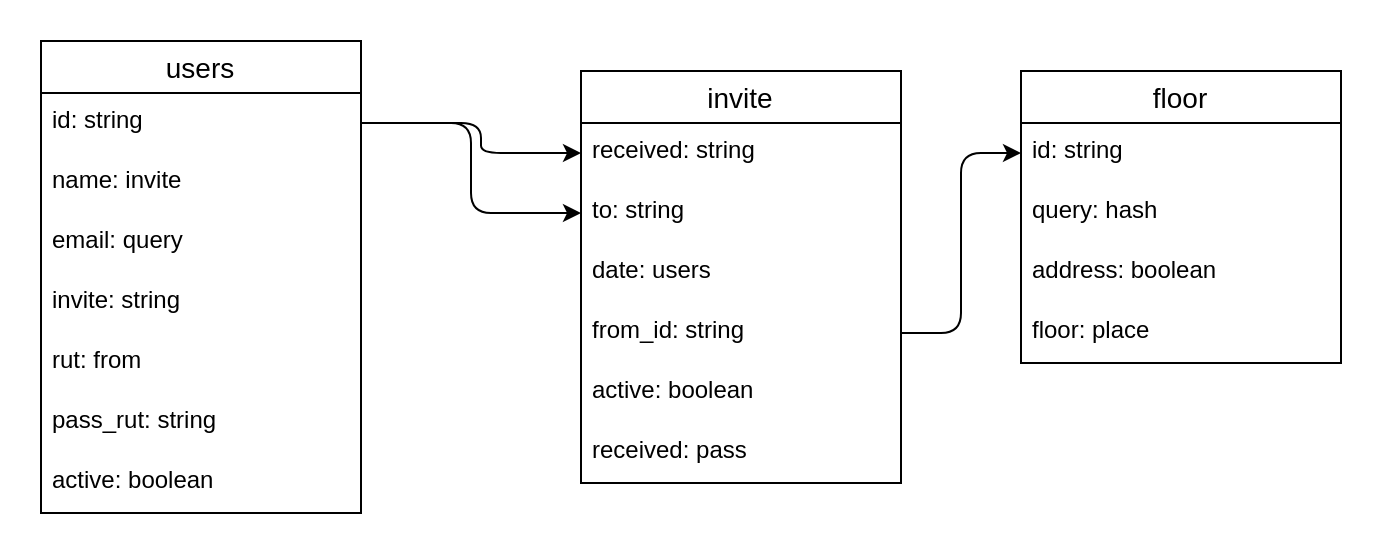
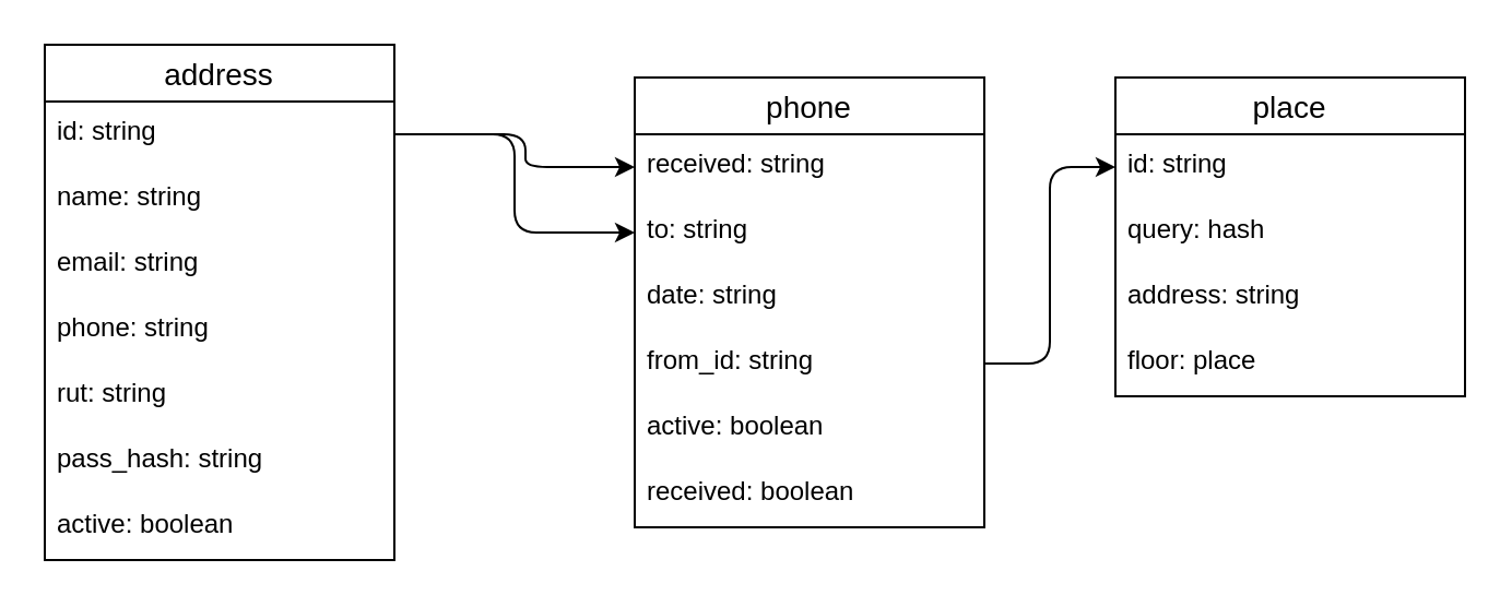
  <mxCell id="0" />
  <mxCell id="1" parent="0" />
- <mxCell id="2" value="users" style="swimlane;fontStyle=0;childLayout=stackLayout;horizontal=1;startSize=26;horizontalStack=0;resizeParent=1;resizeParentMax=0;resizeLast=0;collapsible=1;marginBottom=0;align=center;fontSize=14;" vertex="1" parent="1"><mxGeometry x="20" y="20" width="160" height="236" as="geometry" /></mxCell>
+ <mxCell id="2" value="address" style="swimlane;fontStyle=0;childLayout=stackLayout;horizontal=1;startSize=26;horizontalStack=0;resizeParent=1;resizeParentMax=0;resizeLast=0;collapsible=1;marginBottom=0;align=center;fontSize=14;" vertex="1" parent="1"><mxGeometry x="20" y="20" width="160" height="236" as="geometry" /></mxCell>
  <mxCell id="3" value="id: string" style="text;strokeColor=none;fillColor=none;spacingLeft=4;spacingRight=4;overflow=hidden;rotatable=0;points=[[0,0.5],[1,0.5]];portConstraint=eastwest;fontSize=12;" vertex="1" parent="2"><mxGeometry y="26" width="160" height="30" as="geometry" /></mxCell>
- <mxCell id="4" value="name: invite" style="text;strokeColor=none;fillColor=none;spacingLeft=4;spacingRight=4;overflow=hidden;rotatable=0;points=[[0,0.5],[1,0.5]];portConstraint=eastwest;fontSize=12;" vertex="1" parent="2"><mxGeometry y="56" width="160" height="30" as="geometry" /></mxCell>
- <mxCell id="5" value="email: query" style="text;strokeColor=none;fillColor=none;spacingLeft=4;spacingRight=4;overflow=hidden;rotatable=0;points=[[0,0.5],[1,0.5]];portConstraint=eastwest;fontSize=12;" vertex="1" parent="2"><mxGeometry y="86" width="160" height="30" as="geometry" /></mxCell>
- <mxCell id="6" value="invite: string" style="text;strokeColor=none;fillColor=none;spacingLeft=4;spacingRight=4;overflow=hidden;rotatable=0;points=[[0,0.5],[1,0.5]];portConstraint=eastwest;fontSize=12;" vertex="1" parent="2"><mxGeometry y="116" width="160" height="30" as="geometry" /></mxCell>
- <mxCell id="7" value="rut: from" style="text;strokeColor=none;fillColor=none;spacingLeft=4;spacingRight=4;overflow=hidden;rotatable=0;points=[[0,0.5],[1,0.5]];portConstraint=eastwest;fontSize=12;" vertex="1" parent="2"><mxGeometry y="146" width="160" height="30" as="geometry" /></mxCell>
- <mxCell id="8" value="pass_rut: string" style="text;strokeColor=none;fillColor=none;spacingLeft=4;spacingRight=4;overflow=hidden;rotatable=0;points=[[0,0.5],[1,0.5]];portConstraint=eastwest;fontSize=12;" vertex="1" parent="2"><mxGeometry y="176" width="160" height="30" as="geometry" /></mxCell>
+ <mxCell id="4" value="name: string" style="text;strokeColor=none;fillColor=none;spacingLeft=4;spacingRight=4;overflow=hidden;rotatable=0;points=[[0,0.5],[1,0.5]];portConstraint=eastwest;fontSize=12;" vertex="1" parent="2"><mxGeometry y="56" width="160" height="30" as="geometry" /></mxCell>
+ <mxCell id="5" value="email: string" style="text;strokeColor=none;fillColor=none;spacingLeft=4;spacingRight=4;overflow=hidden;rotatable=0;points=[[0,0.5],[1,0.5]];portConstraint=eastwest;fontSize=12;" vertex="1" parent="2"><mxGeometry y="86" width="160" height="30" as="geometry" /></mxCell>
+ <mxCell id="6" value="phone: string" style="text;strokeColor=none;fillColor=none;spacingLeft=4;spacingRight=4;overflow=hidden;rotatable=0;points=[[0,0.5],[1,0.5]];portConstraint=eastwest;fontSize=12;" vertex="1" parent="2"><mxGeometry y="116" width="160" height="30" as="geometry" /></mxCell>
+ <mxCell id="7" value="rut: string" style="text;strokeColor=none;fillColor=none;spacingLeft=4;spacingRight=4;overflow=hidden;rotatable=0;points=[[0,0.5],[1,0.5]];portConstraint=eastwest;fontSize=12;" vertex="1" parent="2"><mxGeometry y="146" width="160" height="30" as="geometry" /></mxCell>
+ <mxCell id="8" value="pass_hash: string" style="text;strokeColor=none;fillColor=none;spacingLeft=4;spacingRight=4;overflow=hidden;rotatable=0;points=[[0,0.5],[1,0.5]];portConstraint=eastwest;fontSize=12;" vertex="1" parent="2"><mxGeometry y="176" width="160" height="30" as="geometry" /></mxCell>
  <mxCell id="9" value="active: boolean" style="text;strokeColor=none;fillColor=none;spacingLeft=4;spacingRight=4;overflow=hidden;rotatable=0;points=[[0,0.5],[1,0.5]];portConstraint=eastwest;fontSize=12;" vertex="1" parent="2"><mxGeometry y="206" width="160" height="30" as="geometry" /></mxCell>
- <mxCell id="10" value="invite" style="swimlane;fontStyle=0;childLayout=stackLayout;horizontal=1;startSize=26;horizontalStack=0;resizeParent=1;resizeParentMax=0;resizeLast=0;collapsible=1;marginBottom=0;align=center;fontSize=14;" vertex="1" parent="1"><mxGeometry x="290" y="35" width="160" height="206" as="geometry" /></mxCell>
+ <mxCell id="10" value="phone" style="swimlane;fontStyle=0;childLayout=stackLayout;horizontal=1;startSize=26;horizontalStack=0;resizeParent=1;resizeParentMax=0;resizeLast=0;collapsible=1;marginBottom=0;align=center;fontSize=14;" vertex="1" parent="1"><mxGeometry x="290" y="35" width="160" height="206" as="geometry" /></mxCell>
  <mxCell id="11" value="received: string" style="text;strokeColor=none;fillColor=none;spacingLeft=4;spacingRight=4;overflow=hidden;rotatable=0;points=[[0,0.5],[1,0.5]];portConstraint=eastwest;fontSize=12;" vertex="1" parent="10"><mxGeometry y="26" width="160" height="30" as="geometry" /></mxCell>
  <mxCell id="12" value="to: string" style="text;strokeColor=none;fillColor=none;spacingLeft=4;spacingRight=4;overflow=hidden;rotatable=0;points=[[0,0.5],[1,0.5]];portConstraint=eastwest;fontSize=12;" vertex="1" parent="10"><mxGeometry y="56" width="160" height="30" as="geometry" /></mxCell>
- <mxCell id="13" value="date: users" style="text;strokeColor=none;fillColor=none;spacingLeft=4;spacingRight=4;overflow=hidden;rotatable=0;points=[[0,0.5],[1,0.5]];portConstraint=eastwest;fontSize=12;" vertex="1" parent="10"><mxGeometry y="86" width="160" height="30" as="geometry" /></mxCell>
+ <mxCell id="13" value="date: string" style="text;strokeColor=none;fillColor=none;spacingLeft=4;spacingRight=4;overflow=hidden;rotatable=0;points=[[0,0.5],[1,0.5]];portConstraint=eastwest;fontSize=12;" vertex="1" parent="10"><mxGeometry y="86" width="160" height="30" as="geometry" /></mxCell>
  <mxCell id="14" value="from_id: string" style="text;strokeColor=none;fillColor=none;spacingLeft=4;spacingRight=4;overflow=hidden;rotatable=0;points=[[0,0.5],[1,0.5]];portConstraint=eastwest;fontSize=12;" vertex="1" parent="10"><mxGeometry y="116" width="160" height="30" as="geometry" /></mxCell>
  <mxCell id="15" value="active: boolean" style="text;strokeColor=none;fillColor=none;spacingLeft=4;spacingRight=4;overflow=hidden;rotatable=0;points=[[0,0.5],[1,0.5]];portConstraint=eastwest;fontSize=12;" vertex="1" parent="10"><mxGeometry y="146" width="160" height="30" as="geometry" /></mxCell>
- <mxCell id="16" value="received: pass" style="text;strokeColor=none;fillColor=none;spacingLeft=4;spacingRight=4;overflow=hidden;rotatable=0;points=[[0,0.5],[1,0.5]];portConstraint=eastwest;fontSize=12;" vertex="1" parent="10"><mxGeometry y="176" width="160" height="30" as="geometry" /></mxCell>
+ <mxCell id="16" value="received: boolean" style="text;strokeColor=none;fillColor=none;spacingLeft=4;spacingRight=4;overflow=hidden;rotatable=0;points=[[0,0.5],[1,0.5]];portConstraint=eastwest;fontSize=12;" vertex="1" parent="10"><mxGeometry y="176" width="160" height="30" as="geometry" /></mxCell>
  <mxCell id="17" style="edgeStyle=orthogonalEdgeStyle;rounded=1;orthogonalLoop=1;jettySize=auto;html=1;entryX=0;entryY=0.5;entryDx=0;entryDy=0;" edge="1" parent="1" source="3" target="11"><mxGeometry relative="1" as="geometry"><Array as="points"><mxPoint x="240" y="61" /><mxPoint x="240" y="76" /></Array></mxGeometry></mxCell>
  <mxCell id="18" style="edgeStyle=orthogonalEdgeStyle;rounded=1;orthogonalLoop=1;jettySize=auto;html=1;exitX=1;exitY=0.5;exitDx=0;exitDy=0;entryX=0;entryY=0.5;entryDx=0;entryDy=0;" edge="1" parent="1" source="3" target="12"><mxGeometry relative="1" as="geometry" /></mxCell>
- <mxCell id="19" value="floor" style="swimlane;fontStyle=0;childLayout=stackLayout;horizontal=1;startSize=26;horizontalStack=0;resizeParent=1;resizeParentMax=0;resizeLast=0;collapsible=1;marginBottom=0;align=center;fontSize=14;" vertex="1" parent="1"><mxGeometry x="510" y="35" width="160" height="146" as="geometry" /></mxCell>
+ <mxCell id="19" value="place" style="swimlane;fontStyle=0;childLayout=stackLayout;horizontal=1;startSize=26;horizontalStack=0;resizeParent=1;resizeParentMax=0;resizeLast=0;collapsible=1;marginBottom=0;align=center;fontSize=14;" vertex="1" parent="1"><mxGeometry x="510" y="35" width="160" height="146" as="geometry" /></mxCell>
  <mxCell id="20" value="id: string" style="text;strokeColor=none;fillColor=none;spacingLeft=4;spacingRight=4;overflow=hidden;rotatable=0;points=[[0,0.5],[1,0.5]];portConstraint=eastwest;fontSize=12;" vertex="1" parent="19"><mxGeometry y="26" width="160" height="30" as="geometry" /></mxCell>
  <mxCell id="21" value="query: hash&#10;" style="text;strokeColor=none;fillColor=none;spacingLeft=4;spacingRight=4;overflow=hidden;rotatable=0;points=[[0,0.5],[1,0.5]];portConstraint=eastwest;fontSize=12;" vertex="1" parent="19"><mxGeometry y="56" width="160" height="30" as="geometry" /></mxCell>
- <mxCell id="22" value="address: boolean" style="text;strokeColor=none;fillColor=none;spacingLeft=4;spacingRight=4;overflow=hidden;rotatable=0;points=[[0,0.5],[1,0.5]];portConstraint=eastwest;fontSize=12;" vertex="1" parent="19"><mxGeometry y="86" width="160" height="30" as="geometry" /></mxCell>
+ <mxCell id="22" value="address: string" style="text;strokeColor=none;fillColor=none;spacingLeft=4;spacingRight=4;overflow=hidden;rotatable=0;points=[[0,0.5],[1,0.5]];portConstraint=eastwest;fontSize=12;" vertex="1" parent="19"><mxGeometry y="86" width="160" height="30" as="geometry" /></mxCell>
  <mxCell id="23" value="floor: place" style="text;strokeColor=none;fillColor=none;spacingLeft=4;spacingRight=4;overflow=hidden;rotatable=0;points=[[0,0.5],[1,0.5]];portConstraint=eastwest;fontSize=12;" vertex="1" parent="19"><mxGeometry y="116" width="160" height="30" as="geometry" /></mxCell>
  <mxCell id="24" style="edgeStyle=orthogonalEdgeStyle;rounded=1;orthogonalLoop=1;jettySize=auto;html=1;" edge="1" parent="1" source="14" target="20"><mxGeometry relative="1" as="geometry" /></mxCell>
